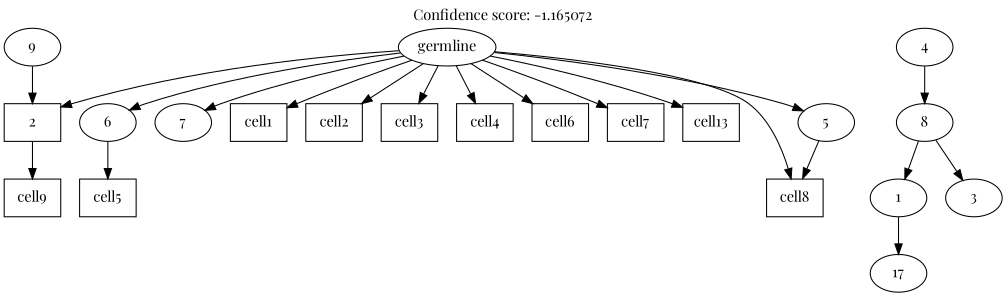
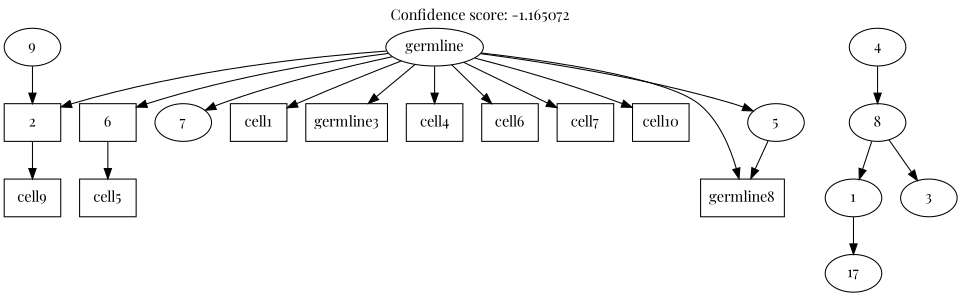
  digraph {
    fontname="Playfair Display"
    label="Confidence score: -1.165072"
    labelloc=t
    node [fontname="Playfair Display" shape=box]
    edge [fontname="Playfair Display"]
    n1 [label=2]
    cell9
    n3 [label=9 shape=""]
    n4 [label=1 shape=""]
    n5 [label=17 shape=""]
    n6 [label=8 shape=""]
    n7 [label=3 shape=""]
    n8 [label=4 shape=""]
    n9 [label=germline shape=""]
    n10 [label=5 shape=""]
-   n11 [label=6 shape=""]
+   n11 [label=6]
    n12 [label=7 shape=""]
    cell1
-   cell2
-   cell3
+   cell3 [label=germline3]
    cell4
    cell6
    cell7
-   cell10 [label=cell13]
-   cell8
+   cell10
+   cell8 [label=germline8]
    cell5
    n1 -> cell9
    n3 -> n1
    n4 -> n5
    n6 -> n4
    n6 -> n7
    n8 -> n6
    n9 -> n1
    n9 -> n10
    n9 -> n11
    n9 -> n12
    n9 -> cell1
-   n9 -> cell2
    n9 -> cell3
    n9 -> cell4
    n9 -> cell6
    n9 -> cell7
    n9 -> cell10
    n9 -> cell8
    n10 -> cell8
    n11 -> cell5
  }
